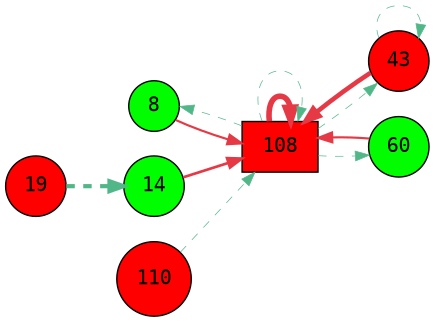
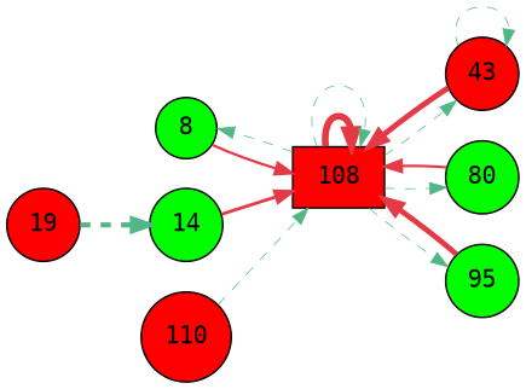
  digraph {
    fontname="DejaVu Sans Mono"
    rankdir=LR
    node [fillcolor="#fe0000" fontname="DejaVu Sans Mono" shape=circle style=filled]
    edge [color="#52b788" fontname="DejaVu Sans Mono" penwidth=0.50 style=dashed]
    n1 [fillcolor="#01fd00" label=8]
    n2 [label=108 shape=box]
    n3 [label=43]
-   n4 [fillcolor="#01fd00" label=60]
+   n4 [fillcolor="#01fd00" label=80]
+   n5 [fillcolor="#00fe00" label=95]
    n6 [fillcolor="#00fe00" label=14]
    n7 [label=110]
    n8 [label=19]
    n1 -> n2 [color="#e63946" penwidth=1.53 style=""]
    n2 -> n1
    n2 -> n2 [color="#e63946" penwidth=4.00 style=""]
    n2 -> n2
    n2 -> n3
    n2 -> n4
+   n2 -> n5
    n3 -> n2 [color="#e63946" penwidth=3.29 style=""]
    n3 -> n3
    n4 -> n2 [color="#e63946" penwidth=1.53 style=""]
+   n5 -> n2 [color="#e63946" penwidth=3.22 style=""]
    n6 -> n2 [color="#e63946" penwidth=1.92 style=""]
    n7 -> n2
    n8 -> n6 [penwidth=3.00]
  }
